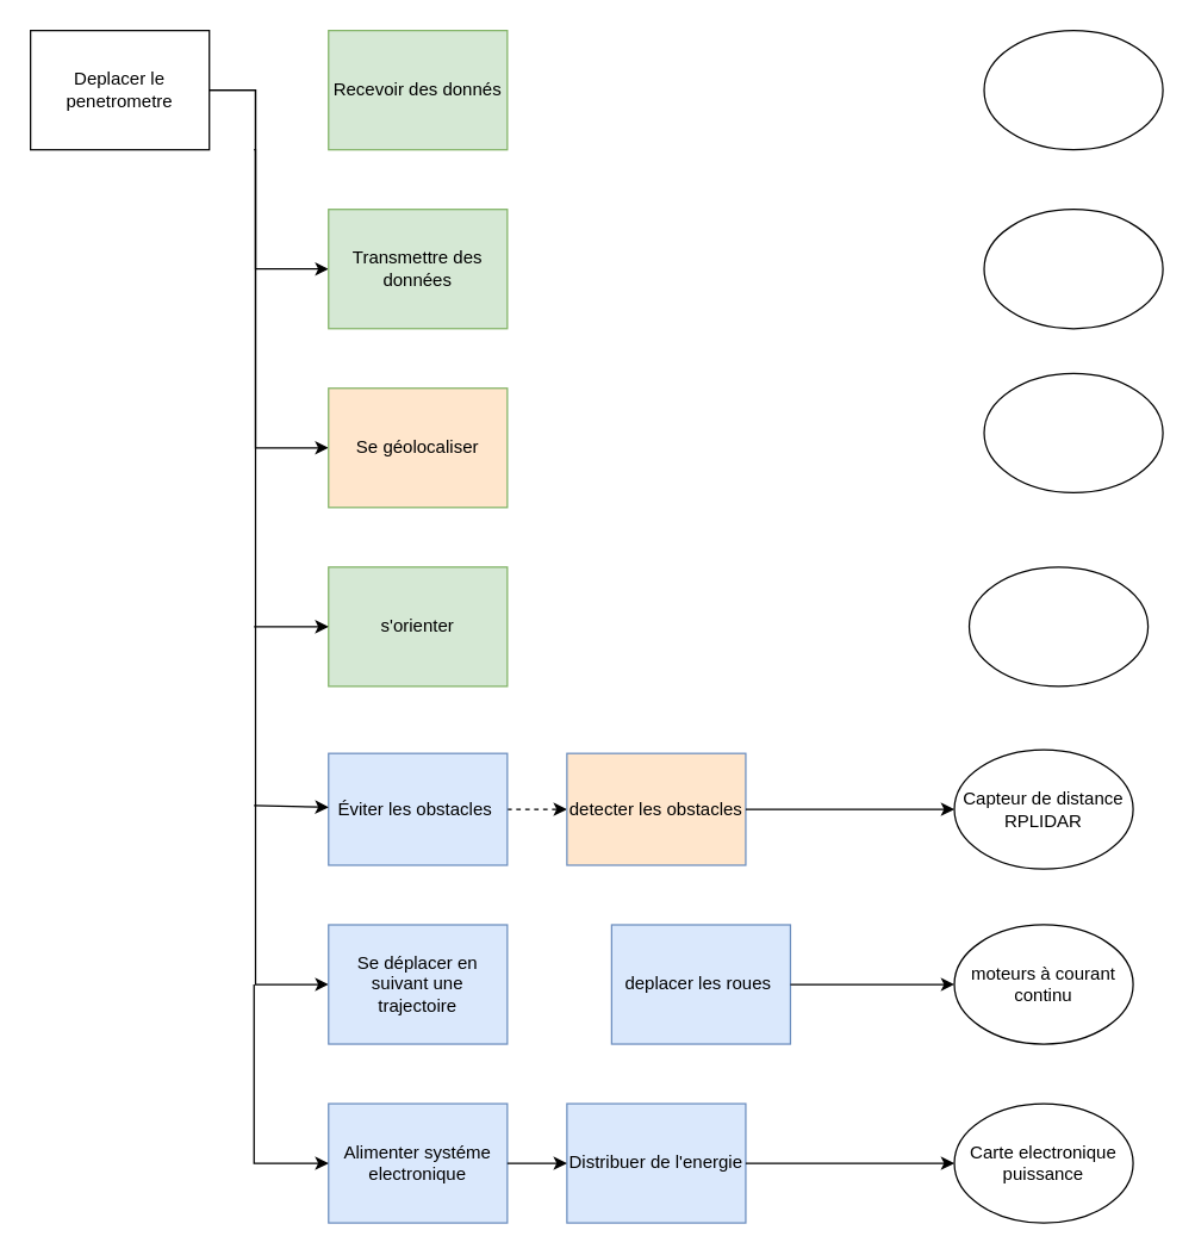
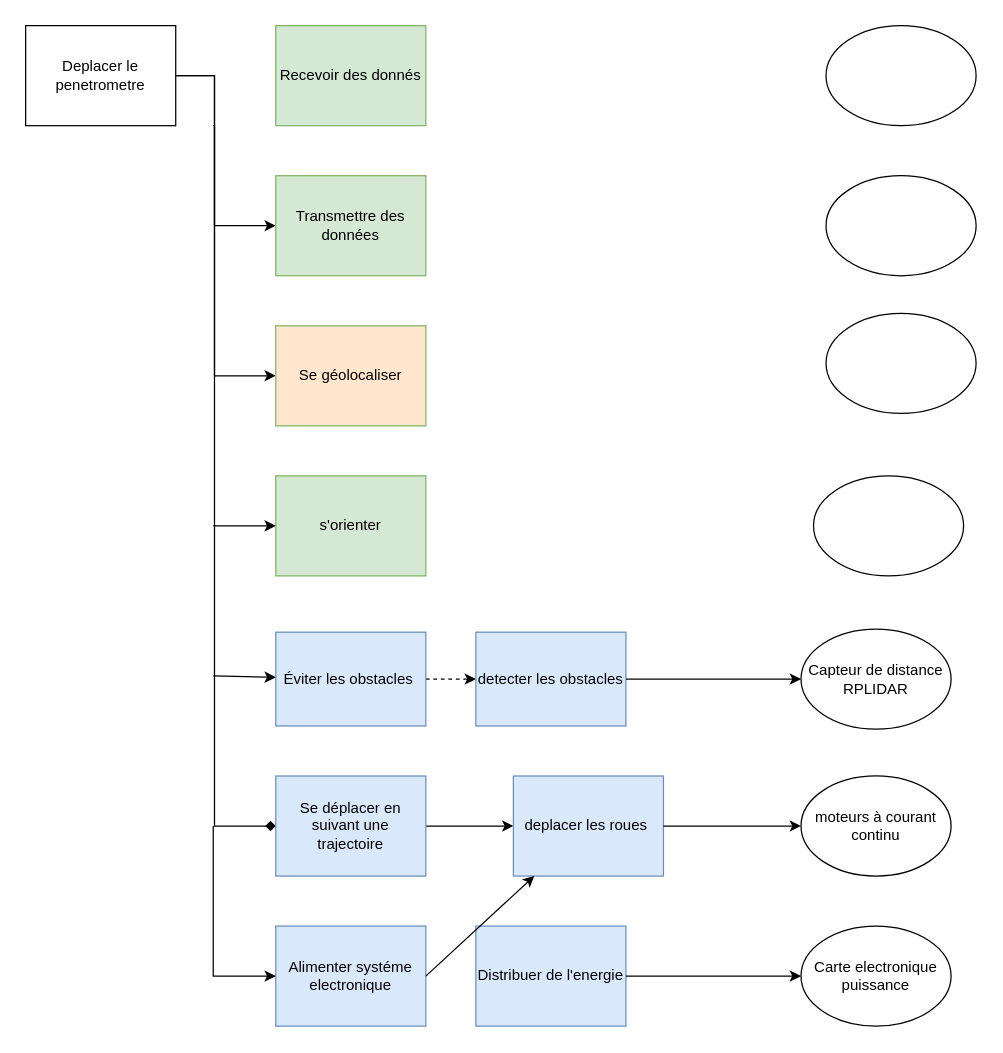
  <mxCell id="0" />
  <mxCell id="1" parent="0" />
- <mxCell id="2" style="edgeStyle=orthogonalEdgeStyle;rounded=0;orthogonalLoop=1;jettySize=auto;html=1;exitX=1;exitY=0.5;exitDx=0;exitDy=0;entryX=0;entryY=0.5;entryDx=0;entryDy=0;" parent="1" source="5" target="11" edge="1"><mxGeometry relative="1" as="geometry"><mxPoint x="170" y="160" as="targetPoint" /><Array as="points"><mxPoint x="171" y="60" /><mxPoint x="171" y="660" /></Array></mxGeometry></mxCell>
+ <mxCell id="2" style="edgeStyle=orthogonalEdgeStyle;rounded=0;orthogonalLoop=1;jettySize=auto;html=1;exitX=1;exitY=0.5;exitDx=0;exitDy=0;entryX=0;entryY=0.5;entryDx=0;entryDy=0;endArrow=diamond;" parent="1" source="5" target="11" edge="1"><mxGeometry relative="1" as="geometry"><mxPoint x="170" y="160" as="targetPoint" /><Array as="points"><mxPoint x="171" y="60" /><mxPoint x="171" y="660" /></Array></mxGeometry></mxCell>
  <mxCell id="3" style="edgeStyle=orthogonalEdgeStyle;rounded=0;orthogonalLoop=1;jettySize=auto;html=1;entryX=0;entryY=0.5;entryDx=0;entryDy=0;" parent="1" edge="1" target="7"><mxGeometry relative="1" as="geometry"><mxPoint x="230" y="280" as="targetPoint" /><Array as="points"><mxPoint x="171" y="100" /><mxPoint x="171" y="300" /></Array><mxPoint x="170" y="100" as="sourcePoint" /></mxGeometry></mxCell>
  <mxCell id="4" style="edgeStyle=orthogonalEdgeStyle;rounded=0;orthogonalLoop=1;jettySize=auto;html=1;exitX=1;exitY=0.5;exitDx=0;exitDy=0;entryX=0;entryY=0.5;entryDx=0;entryDy=0;" parent="1" source="5" target="9" edge="1"><mxGeometry relative="1" as="geometry"><mxPoint x="170" y="420" as="targetPoint" /><Array as="points"><mxPoint x="171" y="60" /><mxPoint x="171" y="180" /></Array></mxGeometry></mxCell>
  <mxCell id="5" value="Deplacer le penetrometre" style="rounded=0;whiteSpace=wrap;html=1;" parent="1" vertex="1"><mxGeometry x="20" y="20" width="120" height="80" as="geometry" /></mxCell>
  <mxCell id="6" value="Recevoir des donnés" style="rounded=0;whiteSpace=wrap;html=1;fillColor=#d5e8d4;strokeColor=#82b366;" parent="1" vertex="1"><mxGeometry x="220" y="20" width="120" height="80" as="geometry" /></mxCell>
  <mxCell id="7" value="Se géolocaliser" style="rounded=0;whiteSpace=wrap;html=1;fillColor=#ffe6cc;strokeColor=#82b366;" parent="1" vertex="1"><mxGeometry x="220" y="260" width="120" height="80" as="geometry" /></mxCell>
  <mxCell id="8" value="s'orienter" style="rounded=0;whiteSpace=wrap;html=1;fillColor=#d5e8d4;strokeColor=#82b366;" parent="1" vertex="1"><mxGeometry x="220" y="380" width="120" height="80" as="geometry" /></mxCell>
  <mxCell id="9" value="Transmettre des données" style="rounded=0;whiteSpace=wrap;html=1;fillColor=#d5e8d4;strokeColor=#82b366;" parent="1" vertex="1"><mxGeometry x="220" y="140" width="120" height="80" as="geometry" /></mxCell>
+ <mxCell id="10" style="edgeStyle=orthogonalEdgeStyle;rounded=0;orthogonalLoop=1;jettySize=auto;html=1;exitX=1;exitY=0.5;exitDx=0;exitDy=0;entryX=0;entryY=0.5;entryDx=0;entryDy=0;" parent="1" source="11" target="14" edge="1"><mxGeometry relative="1" as="geometry" /></mxCell>
  <mxCell id="11" value="Se déplacer en suivant une&lt;br/&gt;trajectoire" style="rounded=0;whiteSpace=wrap;html=1;fillColor=#dae8fc;strokeColor=#6c8ebf;" parent="1" vertex="1"><mxGeometry x="220" y="620" width="120" height="80" as="geometry" /></mxCell>
  <mxCell id="12" style="edgeStyle=orthogonalEdgeStyle;rounded=0;orthogonalLoop=1;jettySize=auto;html=1;exitX=1;exitY=0.5;exitDx=0;exitDy=0;entryX=0;entryY=0.5;entryDx=0;entryDy=0;dashed=1;" parent="1" source="13" target="15" edge="1"><mxGeometry relative="1" as="geometry" /></mxCell>
  <mxCell id="13" value="Éviter les obstacles&amp;nbsp;" style="rounded=0;whiteSpace=wrap;html=1;fillColor=#dae8fc;strokeColor=#6c8ebf;" parent="1" vertex="1"><mxGeometry x="220" y="505" width="120" height="75" as="geometry" /></mxCell>
  <mxCell id="14" value="deplacer les roues&amp;nbsp;" style="rounded=0;whiteSpace=wrap;html=1;fillColor=#dae8fc;strokeColor=#6c8ebf;" parent="1" vertex="1"><mxGeometry x="410" y="620" width="120" height="80" as="geometry" /></mxCell>
- <mxCell id="15" value="detecter les obstacles" style="rounded=0;whiteSpace=wrap;html=1;fillColor=#ffe6cc;strokeColor=#6c8ebf;" parent="1" vertex="1"><mxGeometry x="380" y="505" width="120" height="75" as="geometry" /></mxCell>
+ <mxCell id="15" value="detecter les obstacles" style="rounded=0;whiteSpace=wrap;html=1;fillColor=#dae8fc;strokeColor=#6c8ebf;" parent="1" vertex="1"><mxGeometry x="380" y="505" width="120" height="75" as="geometry" /></mxCell>
  <mxCell id="16" value="Capteur de distance RPLIDAR" style="ellipse;whiteSpace=wrap;html=1;" parent="1" vertex="1"><mxGeometry x="640" y="502.5" width="120" height="80" as="geometry" /></mxCell>
  <mxCell id="17" value="moteurs à courant continu" style="ellipse;whiteSpace=wrap;html=1;" parent="1" vertex="1"><mxGeometry x="640" y="620" width="120" height="80" as="geometry" /></mxCell>
  <mxCell id="18" value="" style="endArrow=classic;html=1;rounded=0;entryX=0;entryY=0.5;entryDx=0;entryDy=0;exitX=1;exitY=0.5;exitDx=0;exitDy=0;" parent="1" target="16" edge="1" source="15"><mxGeometry width="50" height="50" relative="1" as="geometry"><mxPoint x="500" y="730" as="sourcePoint" /><mxPoint x="630" y="730" as="targetPoint" /><Array as="points" /></mxGeometry></mxCell>
  <mxCell id="19" value="Carte electronique&lt;div&gt;puissance&lt;/div&gt;" style="ellipse;whiteSpace=wrap;html=1;" parent="1" vertex="1"><mxGeometry x="640" y="740" width="120" height="80" as="geometry" /></mxCell>
  <mxCell id="20" value="Alimenter systéme electronique" style="rounded=0;whiteSpace=wrap;html=1;fillColor=#dae8fc;strokeColor=#6c8ebf;" parent="1" vertex="1"><mxGeometry x="220" y="740" width="120" height="80" as="geometry" /></mxCell>
  <mxCell id="21" value="Distribuer de l'energie" style="rounded=0;whiteSpace=wrap;html=1;fillColor=#dae8fc;strokeColor=#6c8ebf;" parent="1" vertex="1"><mxGeometry x="380" y="740" width="120" height="80" as="geometry" /></mxCell>
- <mxCell id="22" value="" style="endArrow=classic;html=1;rounded=0;exitX=1;exitY=0.5;exitDx=0;exitDy=0;entryX=0;entryY=0.5;entryDx=0;entryDy=0;" parent="1" source="20" target="21" edge="1"><mxGeometry width="50" height="50" relative="1" as="geometry"><mxPoint x="370" y="650" as="sourcePoint" /><mxPoint x="420" y="600" as="targetPoint" /></mxGeometry></mxCell>
+ <mxCell id="22" value="" style="endArrow=classic;html=1;rounded=0;exitX=1;exitY=0.5;exitDx=0;exitDy=0;" parent="1" source="20" target="14" edge="1"><mxGeometry width="50" height="50" relative="1" as="geometry"><mxPoint x="370" y="650" as="sourcePoint" /><mxPoint x="420" y="600" as="targetPoint" /></mxGeometry></mxCell>
  <mxCell id="23" value="" style="endArrow=classic;html=1;rounded=0;exitX=1;exitY=0.5;exitDx=0;exitDy=0;" parent="1" source="21" target="19" edge="1"><mxGeometry width="50" height="50" relative="1" as="geometry"><mxPoint x="370" y="650" as="sourcePoint" /><mxPoint x="420" y="600" as="targetPoint" /></mxGeometry></mxCell>
  <mxCell id="24" value="" style="endArrow=classic;html=1;rounded=0;entryX=0;entryY=0.5;entryDx=0;entryDy=0;" edge="1" parent="1" target="20"><mxGeometry width="50" height="50" relative="1" as="geometry"><mxPoint x="170" y="660" as="sourcePoint" /><mxPoint x="420" y="690" as="targetPoint" /><Array as="points"><mxPoint x="170" y="780" /></Array></mxGeometry></mxCell>
  <mxCell id="25" value="" style="endArrow=classic;html=1;rounded=0;entryX=0;entryY=0.5;entryDx=0;entryDy=0;" edge="1" parent="1" target="8"><mxGeometry width="50" height="50" relative="1" as="geometry"><mxPoint x="170" y="420" as="sourcePoint" /><mxPoint x="420" y="320" as="targetPoint" /></mxGeometry></mxCell>
  <mxCell id="26" value="" style="endArrow=classic;html=1;rounded=0;" edge="1" parent="1" target="13"><mxGeometry width="50" height="50" relative="1" as="geometry"><mxPoint x="170" y="540" as="sourcePoint" /><mxPoint x="420" y="320" as="targetPoint" /></mxGeometry></mxCell>
  <mxCell id="27" value="" style="endArrow=classic;html=1;rounded=0;exitX=1;exitY=0.5;exitDx=0;exitDy=0;" edge="1" parent="1" source="14" target="17"><mxGeometry width="50" height="50" relative="1" as="geometry"><mxPoint x="370" y="680" as="sourcePoint" /><mxPoint x="420" y="630" as="targetPoint" /></mxGeometry></mxCell>
  <mxCell id="28" value="" style="ellipse;whiteSpace=wrap;html=1;" vertex="1" parent="1"><mxGeometry x="660" y="20" width="120" height="80" as="geometry" /></mxCell>
  <mxCell id="29" value="" style="ellipse;whiteSpace=wrap;html=1;" vertex="1" parent="1"><mxGeometry x="660" y="140" width="120" height="80" as="geometry" /></mxCell>
  <mxCell id="30" value="" style="ellipse;whiteSpace=wrap;html=1;" vertex="1" parent="1"><mxGeometry x="660" y="250" width="120" height="80" as="geometry" /></mxCell>
  <mxCell id="31" value="" style="ellipse;whiteSpace=wrap;html=1;" vertex="1" parent="1"><mxGeometry x="650" y="380" width="120" height="80" as="geometry" /></mxCell>
